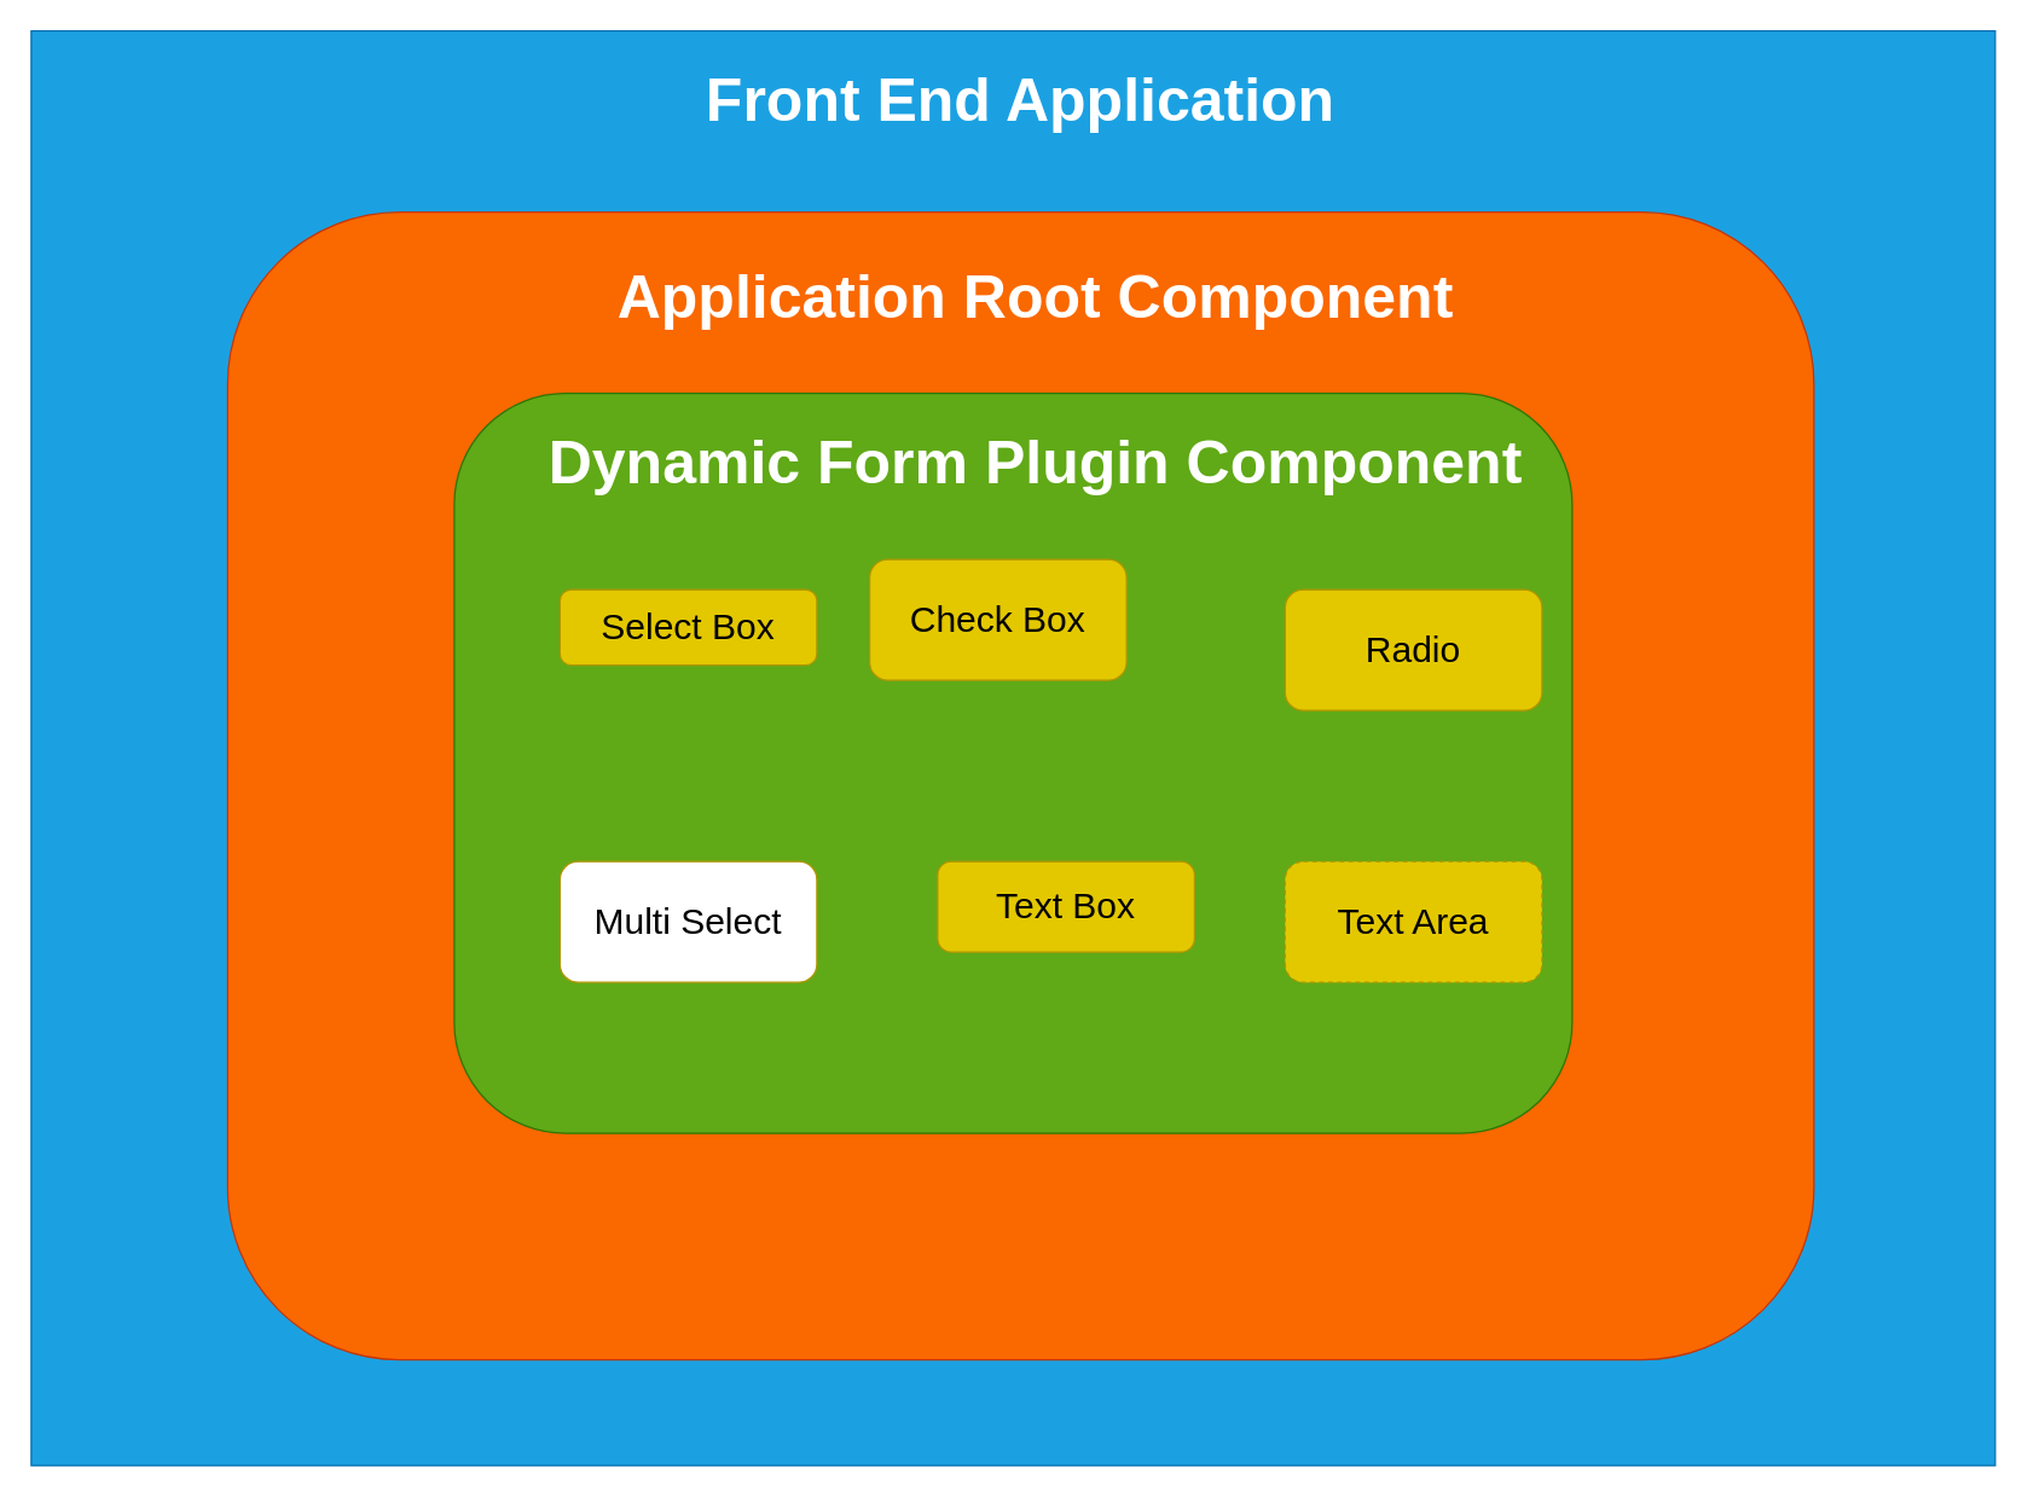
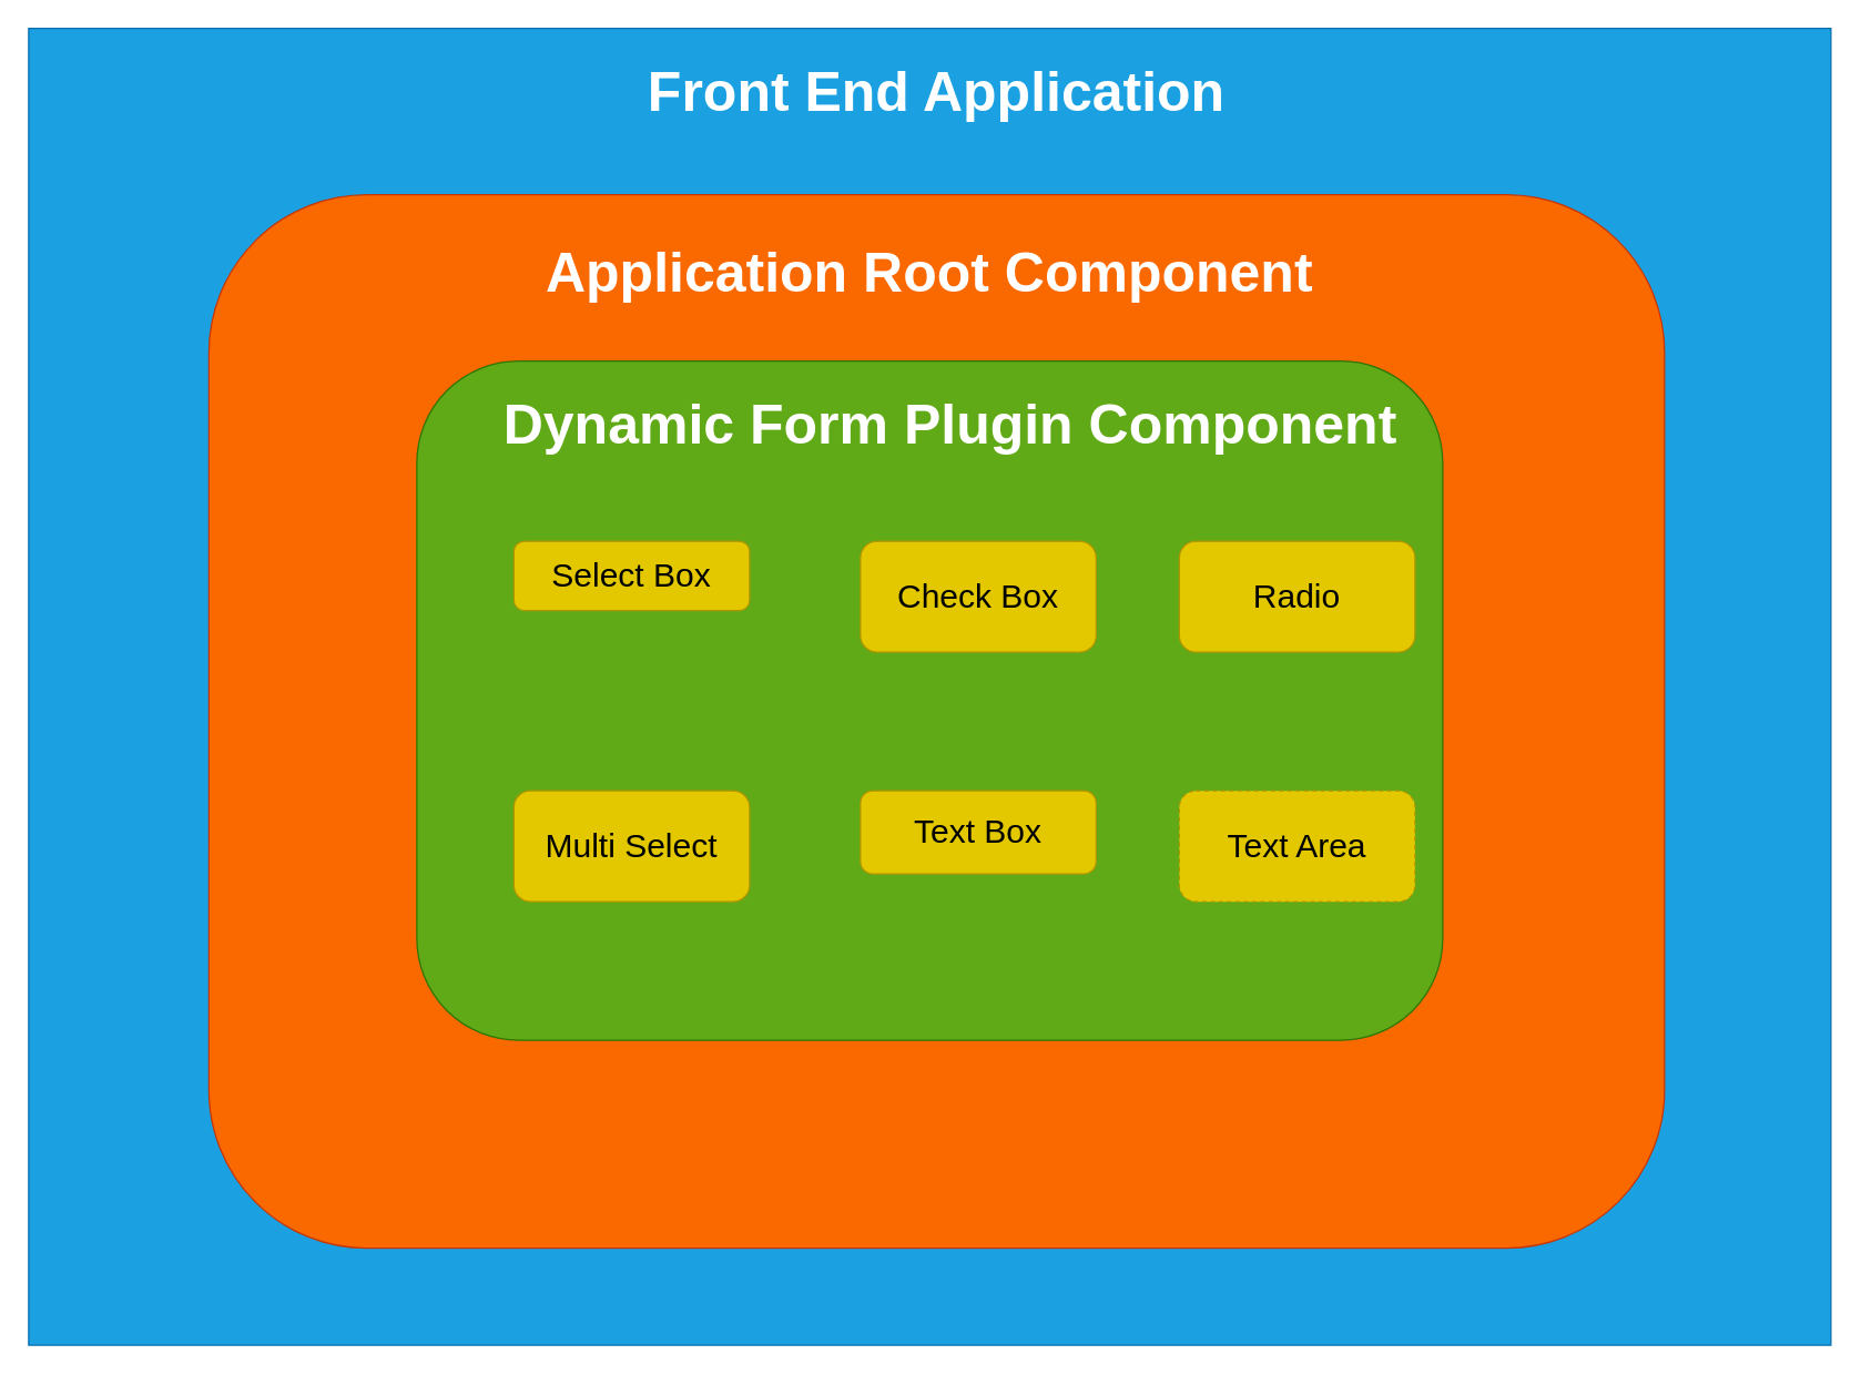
  <mxCell id="0" style=";html=1;" />
  <mxCell id="1" style=";html=1;" parent="0" />
  <mxCell id="2" value="" style="rounded=0;whiteSpace=wrap;html=1;fillColor=#1ba1e2;strokeColor=#006EAF;fontColor=#ffffff;" vertex="1" parent="1"><mxGeometry x="20" y="20" width="1300" height="950" as="geometry" /></mxCell>
  <mxCell id="3" value="" style="rounded=1;whiteSpace=wrap;html=1;fillColor=#fa6800;strokeColor=#C73500;fontColor=#000000;" vertex="1" parent="1"><mxGeometry x="150" y="140" width="1050" height="760" as="geometry" /></mxCell>
  <mxCell id="4" value="" style="rounded=0;whiteSpace=wrap;html=1;" vertex="1" parent="1"><mxGeometry x="850" y="360" width="120" height="60" as="geometry" /></mxCell>
  <mxCell id="5" value="" style="rounded=1;whiteSpace=wrap;html=1;glass=0;shadow=0;fillColor=#60a917;fontColor=#ffffff;strokeColor=#2D7600;" vertex="1" parent="1"><mxGeometry x="300" y="260" width="740" height="490" as="geometry" /></mxCell>
  <mxCell id="6" value="&lt;h1&gt;&lt;font color=&quot;#ffffff&quot; style=&quot;font-size: 40px;&quot;&gt;Front End Application&lt;/font&gt;&lt;/h1&gt;" style="text;strokeColor=none;align=center;fillColor=none;html=1;verticalAlign=middle;whiteSpace=wrap;rounded=0;" vertex="1" parent="1"><mxGeometry x="30" y="50" width="1290" height="30" as="geometry" /></mxCell>
- <mxCell id="7" value="&lt;h1&gt;&lt;font color=&quot;#ffffff&quot; style=&quot;font-size: 40px;&quot;&gt;Application Root Component&lt;/font&gt;&lt;/h1&gt;" style="text;strokeColor=none;align=center;fillColor=none;html=1;verticalAlign=middle;whiteSpace=wrap;rounded=0;" vertex="1" parent="1"><mxGeometry x="190" y="180" width="990" height="30" as="geometry" /></mxCell>
+ <mxCell id="7" value="&lt;h1&gt;&lt;font color=&quot;#ffffff&quot; style=&quot;font-size: 40px;&quot;&gt;Application Root Component&lt;/font&gt;&lt;/h1&gt;" style="text;strokeColor=none;align=center;fillColor=none;html=1;verticalAlign=middle;whiteSpace=wrap;rounded=0;" vertex="1" parent="1"><mxGeometry x="175" y="180" width="990" height="30" as="geometry" /></mxCell>
  <mxCell id="8" value="&lt;h1&gt;&lt;font color=&quot;#ffffff&quot;&gt;&lt;span style=&quot;font-size: 40px;&quot;&gt;Dynamic Form Plugin Component&lt;/span&gt;&lt;/font&gt;&lt;/h1&gt;" style="text;strokeColor=none;align=center;fillColor=none;html=1;verticalAlign=middle;whiteSpace=wrap;rounded=0;" vertex="1" parent="1"><mxGeometry x="190" y="290" width="990" height="30" as="geometry" /></mxCell>
  <mxCell id="9" value="&lt;font style=&quot;font-size: 24px;&quot;&gt;Select Box&lt;/font&gt;" style="rounded=1;whiteSpace=wrap;html=1;fillColor=#e3c800;fontColor=#000000;strokeColor=#B09500;" vertex="1" parent="1"><mxGeometry x="370" y="390" width="170" height="50" as="geometry" /></mxCell>
- <mxCell id="10" value="&lt;font style=&quot;font-size: 24px;&quot;&gt;Check Box&lt;/font&gt;" style="rounded=1;whiteSpace=wrap;html=1;fillColor=#e3c800;fontColor=#000000;strokeColor=#B09500;" vertex="1" parent="1"><mxGeometry x="575" y="370" width="170" height="80" as="geometry" /></mxCell>
+ <mxCell id="10" value="&lt;font style=&quot;font-size: 24px;&quot;&gt;Check Box&lt;/font&gt;" style="rounded=1;whiteSpace=wrap;html=1;fillColor=#e3c800;fontColor=#000000;strokeColor=#B09500;" vertex="1" parent="1"><mxGeometry x="620" y="390" width="170" height="80" as="geometry" /></mxCell>
  <mxCell id="11" value="Radio" style="rounded=1;whiteSpace=wrap;html=1;fillColor=#e3c800;fontColor=#000000;strokeColor=#B09500;fontSize=24;" vertex="1" parent="1"><mxGeometry x="850" y="390" width="170" height="80" as="geometry" /></mxCell>
- <mxCell id="12" value="Multi Select" style="rounded=1;whiteSpace=wrap;html=1;fillColor=#ffffff;fontColor=#000000;strokeColor=#B09500;fontSize=24;" vertex="1" parent="1"><mxGeometry x="370" y="570" width="170" height="80" as="geometry" /></mxCell>
+ <mxCell id="12" value="Multi Select" style="rounded=1;whiteSpace=wrap;html=1;fillColor=#e3c800;fontColor=#000000;strokeColor=#B09500;fontSize=24;" vertex="1" parent="1"><mxGeometry x="370" y="570" width="170" height="80" as="geometry" /></mxCell>
  <mxCell id="13" value="Text Box" style="rounded=1;whiteSpace=wrap;html=1;fillColor=#e3c800;fontColor=#000000;strokeColor=#B09500;fontSize=24;" vertex="1" parent="1"><mxGeometry x="620" y="570" width="170" height="60" as="geometry" /></mxCell>
  <mxCell id="14" value="Text Area" style="rounded=1;whiteSpace=wrap;html=1;fillColor=#e3c800;fontColor=#000000;strokeColor=#B09500;fontSize=24;dashed=1;" vertex="1" parent="1"><mxGeometry x="850" y="570" width="170" height="80" as="geometry" /></mxCell>
